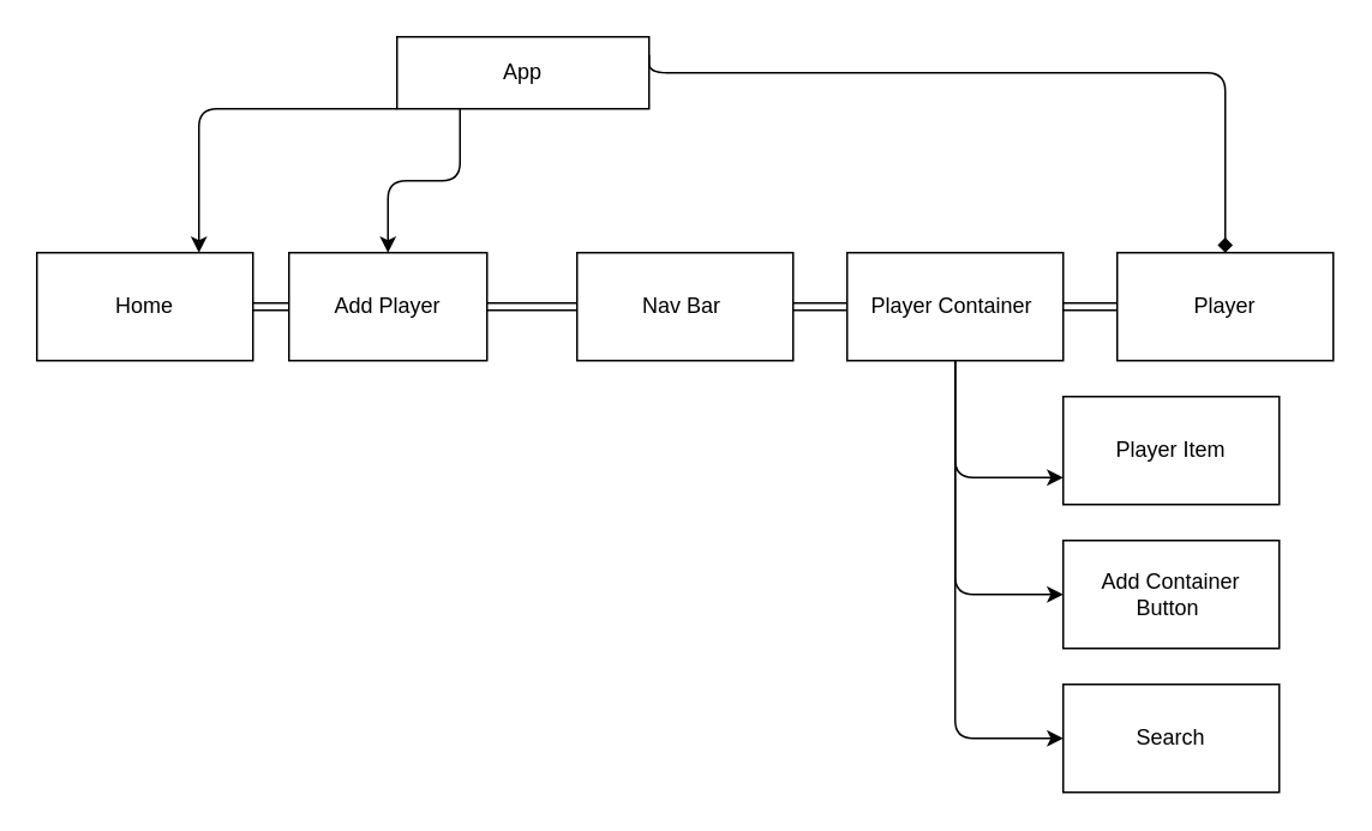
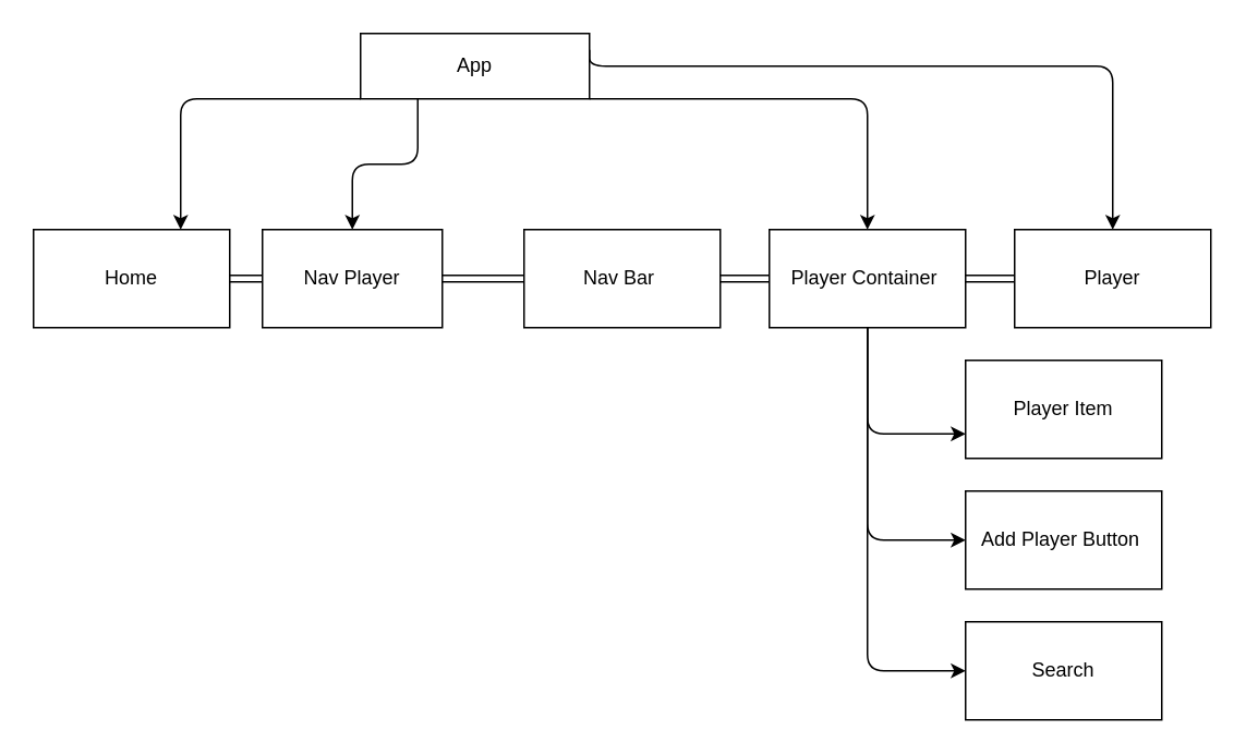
  <mxCell id="0" />
  <mxCell id="1" parent="0" />
+ <mxCell id="2" style="edgeStyle=orthogonalEdgeStyle;html=1;exitX=1;exitY=1;exitDx=0;exitDy=0;entryX=0.5;entryY=0;entryDx=0;entryDy=0;" parent="1" source="5" target="12" edge="1"><mxGeometry relative="1" as="geometry"><Array as="points"><mxPoint x="530" y="60" /></Array></mxGeometry></mxCell>
  <mxCell id="3" style="edgeStyle=orthogonalEdgeStyle;html=1;exitX=0.25;exitY=1;exitDx=0;exitDy=0;entryX=0.5;entryY=0;entryDx=0;entryDy=0;" parent="1" source="5" target="19" edge="1"><mxGeometry relative="1" as="geometry" /></mxCell>
  <mxCell id="4" style="edgeStyle=orthogonalEdgeStyle;html=1;exitX=0;exitY=1;exitDx=0;exitDy=0;entryX=0.75;entryY=0;entryDx=0;entryDy=0;" parent="1" source="5" target="6" edge="1"><mxGeometry relative="1" as="geometry"><Array as="points"><mxPoint x="110" y="60" /></Array></mxGeometry></mxCell>
  <mxCell id="5" value="App" style="whiteSpace=wrap;html=1;" parent="1" vertex="1"><mxGeometry x="220" width="140" height="40" as="geometry" y="20" /></mxCell>
  <mxCell id="6" value="Home" style="whiteSpace=wrap;html=1;" parent="1" vertex="1"><mxGeometry x="20" y="140" width="120" height="60" as="geometry" /></mxCell>
  <mxCell id="7" style="edgeStyle=orthogonalEdgeStyle;html=1;exitX=0.5;exitY=1;exitDx=0;exitDy=0;entryX=0;entryY=0.75;entryDx=0;entryDy=0;" parent="1" source="12" target="15" edge="1"><mxGeometry relative="1" as="geometry"><mxPoint x="520" y="260" as="targetPoint" /></mxGeometry></mxCell>
  <mxCell id="8" style="edgeStyle=orthogonalEdgeStyle;html=1;exitX=0.5;exitY=1;exitDx=0;exitDy=0;entryX=0;entryY=0.5;entryDx=0;entryDy=0;" parent="1" source="12" target="16" edge="1"><mxGeometry relative="1" as="geometry"><mxPoint x="520" y="340" as="targetPoint" /></mxGeometry></mxCell>
  <mxCell id="9" style="edgeStyle=orthogonalEdgeStyle;html=1;exitX=0.5;exitY=1;exitDx=0;exitDy=0;entryX=0;entryY=0.5;entryDx=0;entryDy=0;" parent="1" source="12" target="17" edge="1"><mxGeometry relative="1" as="geometry" /></mxCell>
  <mxCell id="10" style="edgeStyle=orthogonalEdgeStyle;shape=link;html=1;exitX=0;exitY=0.5;exitDx=0;exitDy=0;entryX=1;entryY=0.5;entryDx=0;entryDy=0;" parent="1" source="12" target="14" edge="1"><mxGeometry relative="1" as="geometry"><Array as="points"><mxPoint x="460" y="170" /><mxPoint x="460" y="170" /></Array></mxGeometry></mxCell>
  <mxCell id="11" style="edgeStyle=none;shape=link;html=1;exitX=1;exitY=0.5;exitDx=0;exitDy=0;" edge="1" parent="1" source="12" target="20"><mxGeometry relative="1" as="geometry" /></mxCell>
  <mxCell id="12" value="Player Container&amp;nbsp;" style="whiteSpace=wrap;html=1;" parent="1" vertex="1"><mxGeometry x="470" y="140" width="120" height="60" as="geometry" /></mxCell>
  <mxCell id="13" style="edgeStyle=orthogonalEdgeStyle;shape=link;html=1;exitX=0;exitY=0.5;exitDx=0;exitDy=0;entryX=1;entryY=0.5;entryDx=0;entryDy=0;" parent="1" source="14" target="19" edge="1"><mxGeometry relative="1" as="geometry" /></mxCell>
  <mxCell id="14" value="Nav Bar&amp;nbsp;" style="whiteSpace=wrap;html=1;" parent="1" vertex="1"><mxGeometry x="320" y="140" width="120" height="60" as="geometry" /></mxCell>
  <mxCell id="15" value="Player Item" style="whiteSpace=wrap;html=1;" parent="1" vertex="1"><mxGeometry x="590" y="220" width="120" height="60" as="geometry" /></mxCell>
- <mxCell id="16" value="Add Container Button&amp;nbsp;" style="whiteSpace=wrap;html=1;" parent="1" vertex="1"><mxGeometry x="590" y="300" width="120" height="60" as="geometry" /></mxCell>
+ <mxCell id="16" value="Add Player Button&amp;nbsp;" style="whiteSpace=wrap;html=1;" parent="1" vertex="1"><mxGeometry x="590" y="300" width="120" height="60" as="geometry" /></mxCell>
  <mxCell id="17" value="Search" style="whiteSpace=wrap;html=1;" parent="1" vertex="1"><mxGeometry x="590" y="380" width="120" height="60" as="geometry" /></mxCell>
  <mxCell id="18" style="edgeStyle=orthogonalEdgeStyle;shape=link;html=1;exitX=0;exitY=0.5;exitDx=0;exitDy=0;entryX=1;entryY=0.5;entryDx=0;entryDy=0;" parent="1" source="19" target="6" edge="1"><mxGeometry relative="1" as="geometry" /></mxCell>
- <mxCell id="19" value="Add Player" style="whiteSpace=wrap;html=1;" parent="1" vertex="1"><mxGeometry x="160" y="140" width="110" height="60" as="geometry" /></mxCell>
+ <mxCell id="19" value="Nav Player" style="whiteSpace=wrap;html=1;" parent="1" vertex="1"><mxGeometry x="160" y="140" width="110" height="60" as="geometry" /></mxCell>
  <mxCell id="20" value="Player" style="whiteSpace=wrap;html=1;" parent="1" vertex="1"><mxGeometry x="620" y="140" width="120" height="60" as="geometry" /></mxCell>
- <mxCell id="21" style="edgeStyle=orthogonalEdgeStyle;html=1;exitX=1;exitY=0.25;exitDx=0;exitDy=0;endArrow=diamond;" parent="1" source="5" target="20" edge="1"><mxGeometry relative="1" as="geometry"><Array as="points"><mxPoint x="360" y="40" /><mxPoint x="680" y="40" /></Array><mxPoint x="510" y="40" as="sourcePoint" /><mxPoint x="680" y="120" as="targetPoint" /></mxGeometry></mxCell>
+ <mxCell id="21" style="edgeStyle=orthogonalEdgeStyle;html=1;exitX=1;exitY=0.25;exitDx=0;exitDy=0;" parent="1" source="5" target="20" edge="1"><mxGeometry relative="1" as="geometry"><Array as="points"><mxPoint x="360" y="40" /><mxPoint x="680" y="40" /></Array><mxPoint x="510" y="40" as="sourcePoint" /><mxPoint x="680" y="120" as="targetPoint" /></mxGeometry></mxCell>
